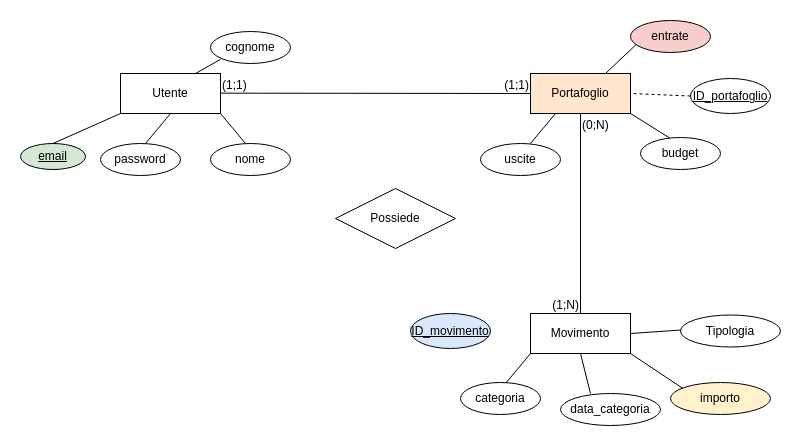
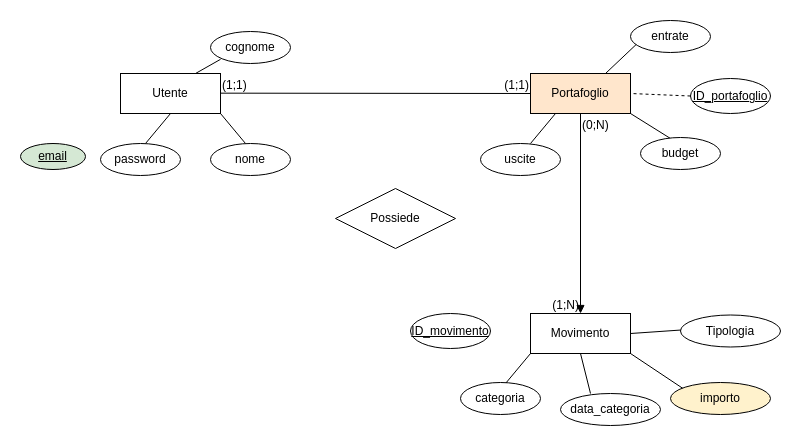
  <mxCell id="0" />
  <mxCell id="1" parent="0" />
  <mxCell id="2" value="Utente" style="whiteSpace=wrap;html=1;align=center;" parent="1" vertex="1"><mxGeometry x="120" y="73" width="100" height="40" as="geometry" /></mxCell>
  <mxCell id="3" value="Portafoglio" style="whiteSpace=wrap;html=1;align=center;fillColor=#ffe6cc;" parent="1" vertex="1"><mxGeometry x="530" y="73" width="100" height="40" as="geometry" /></mxCell>
  <mxCell id="4" value="" style="endArrow=none;html=1;rounded=0;entryX=0;entryY=0.5;entryDx=0;entryDy=0;" parent="1" target="3" edge="1"><mxGeometry relative="1" as="geometry"><mxPoint x="220" y="92.66" as="sourcePoint" /><mxPoint x="380" y="92.66" as="targetPoint" /></mxGeometry></mxCell>
  <mxCell id="5" value="(1;1)" style="resizable=0;html=1;whiteSpace=wrap;align=left;verticalAlign=bottom;" parent="4" connectable="0" vertex="1"><mxGeometry x="-1" relative="1" as="geometry" /></mxCell>
  <mxCell id="6" value="(1;1)" style="resizable=0;html=1;whiteSpace=wrap;align=right;verticalAlign=bottom;" parent="4" connectable="0" vertex="1"><mxGeometry x="1" relative="1" as="geometry" /></mxCell>
  <mxCell id="7" value="Possiede" style="shape=rhombus;perimeter=rhombusPerimeter;whiteSpace=wrap;html=1;align=center;" parent="1" vertex="1"><mxGeometry x="335" y="188" width="120" height="60" as="geometry" /></mxCell>
- <mxCell id="8" value="" style="endArrow=none;html=1;rounded=0;exitX=0.5;exitY=0;exitDx=0;exitDy=0;entryX=0;entryY=1;entryDx=0;entryDy=0;" parent="1" source="21" target="2" edge="1"><mxGeometry width="50" height="50" relative="1" as="geometry"><mxPoint x="55" y="133" as="sourcePoint" /><mxPoint x="120" y="113" as="targetPoint" /></mxGeometry></mxCell>
  <mxCell id="9" value="" style="endArrow=none;html=1;rounded=0;exitX=0.5;exitY=0;exitDx=0;exitDy=0;entryX=0.5;entryY=1;entryDx=0;entryDy=0;" parent="1" target="2" edge="1"><mxGeometry width="50" height="50" relative="1" as="geometry"><mxPoint x="145" y="143" as="sourcePoint" /><mxPoint x="210" y="123" as="targetPoint" /></mxGeometry></mxCell>
  <mxCell id="10" value="" style="endArrow=none;html=1;rounded=0;exitX=0.5;exitY=0;exitDx=0;exitDy=0;entryX=1;entryY=1;entryDx=0;entryDy=0;" parent="1" target="2" edge="1"><mxGeometry width="50" height="50" relative="1" as="geometry"><mxPoint x="245" y="143" as="sourcePoint" /><mxPoint x="220" y="93" as="targetPoint" /></mxGeometry></mxCell>
  <mxCell id="11" value="" style="endArrow=none;html=1;rounded=0;exitX=0.75;exitY=0;exitDx=0;exitDy=0;entryX=0;entryY=1;entryDx=0;entryDy=0;" parent="1" source="2" edge="1"><mxGeometry width="50" height="50" relative="1" as="geometry"><mxPoint x="180" y="53" as="sourcePoint" /><mxPoint x="220.048" y="58.817" as="targetPoint" /></mxGeometry></mxCell>
  <mxCell id="12" value="" style="endArrow=none;html=1;rounded=0;exitX=0.5;exitY=0;exitDx=0;exitDy=0;entryX=0.25;entryY=1;entryDx=0;entryDy=0;" parent="1" target="3" edge="1"><mxGeometry width="50" height="50" relative="1" as="geometry"><mxPoint x="530" y="143" as="sourcePoint" /><mxPoint x="570" y="113" as="targetPoint" /></mxGeometry></mxCell>
- <mxCell id="13" value="" style="endArrow=none;html=1;rounded=0;exitX=0.5;exitY=1;exitDx=0;exitDy=0;entryX=0.5;entryY=0;entryDx=0;entryDy=0;" parent="1" source="3" target="16" edge="1"><mxGeometry relative="1" as="geometry"><mxPoint x="550" y="193" as="sourcePoint" /><mxPoint x="580" y="293" as="targetPoint" /></mxGeometry></mxCell>
+ <mxCell id="13" value="" style="endArrow=block;html=1;rounded=0;exitX=0.5;exitY=1;exitDx=0;exitDy=0;entryX=0.5;entryY=0;entryDx=0;entryDy=0;" parent="1" source="3" target="16" edge="1"><mxGeometry relative="1" as="geometry"><mxPoint x="550" y="193" as="sourcePoint" /><mxPoint x="580" y="293" as="targetPoint" /></mxGeometry></mxCell>
  <mxCell id="14" value="(0;N)" style="resizable=0;html=1;whiteSpace=wrap;align=left;verticalAlign=bottom;" parent="13" connectable="0" vertex="1"><mxGeometry x="-1" relative="1" as="geometry"><mxPoint y="20" as="offset" /></mxGeometry></mxCell>
  <mxCell id="15" value="(1;N)" style="resizable=0;html=1;whiteSpace=wrap;align=right;verticalAlign=bottom;" parent="13" connectable="0" vertex="1"><mxGeometry x="1" relative="1" as="geometry" /></mxCell>
  <mxCell id="16" value="Movimento" style="whiteSpace=wrap;html=1;align=center;" parent="1" vertex="1"><mxGeometry x="530" y="313" width="100" height="40" as="geometry" /></mxCell>
  <mxCell id="17" value="" style="endArrow=none;html=1;rounded=0;entryX=0;entryY=1;entryDx=0;entryDy=0;" parent="1" target="16" edge="1"><mxGeometry width="50" height="50" relative="1" as="geometry"><mxPoint x="505" y="383" as="sourcePoint" /><mxPoint x="555" y="333" as="targetPoint" /></mxGeometry></mxCell>
  <mxCell id="18" value="" style="endArrow=none;html=1;rounded=0;entryX=0.5;entryY=1;entryDx=0;entryDy=0;exitX=0.5;exitY=0;exitDx=0;exitDy=0;" parent="1" target="16" edge="1"><mxGeometry width="50" height="50" relative="1" as="geometry"><mxPoint x="590" y="393" as="sourcePoint" /><mxPoint x="540" y="363" as="targetPoint" /></mxGeometry></mxCell>
  <mxCell id="19" value="" style="endArrow=none;html=1;rounded=0;entryX=1;entryY=1;entryDx=0;entryDy=0;" parent="1" target="16" edge="1"><mxGeometry width="50" height="50" relative="1" as="geometry"><mxPoint x="690" y="393" as="sourcePoint" /><mxPoint x="740" y="343" as="targetPoint" /></mxGeometry></mxCell>
  <mxCell id="20" value="" style="endArrow=none;html=1;rounded=0;exitX=0.5;exitY=0;exitDx=0;exitDy=0;entryX=1;entryY=1;entryDx=0;entryDy=0;" parent="1" target="3" edge="1"><mxGeometry width="50" height="50" relative="1" as="geometry"><mxPoint x="670" y="138" as="sourcePoint" /><mxPoint x="620" y="130" as="targetPoint" /></mxGeometry></mxCell>
  <mxCell id="21" value="email" style="ellipse;whiteSpace=wrap;html=1;align=center;fontStyle=4;fillColor=#d5e8d4;" parent="1" vertex="1"><mxGeometry x="20" y="143" width="65" height="26" as="geometry" /></mxCell>
  <mxCell id="22" value="ID_portafoglio" style="ellipse;whiteSpace=wrap;html=1;align=center;fontStyle=4;" parent="1" vertex="1"><mxGeometry x="690" y="78" width="80" height="35" as="geometry" /></mxCell>
  <mxCell id="23" value="" style="endArrow=none;html=1;rounded=0;exitX=0;exitY=0.5;exitDx=0;exitDy=0;entryX=1;entryY=0.5;entryDx=0;entryDy=0;dashed=1;" parent="1" source="22" target="3" edge="1"><mxGeometry width="50" height="50" relative="1" as="geometry"><mxPoint x="685" y="103" as="sourcePoint" /><mxPoint x="710" y="73" as="targetPoint" /></mxGeometry></mxCell>
- <mxCell id="24" value="ID_movimento" style="ellipse;whiteSpace=wrap;html=1;align=center;fontStyle=4;fillColor=#dae8fc;" parent="1" vertex="1"><mxGeometry x="410" y="313" width="80" height="35" as="geometry" /></mxCell>
+ <mxCell id="24" value="ID_movimento" style="ellipse;whiteSpace=wrap;html=1;align=center;fontStyle=4;" parent="1" vertex="1"><mxGeometry x="410" y="313" width="80" height="35" as="geometry" /></mxCell>
  <mxCell id="25" value="password" style="ellipse;whiteSpace=wrap;html=1;align=center;" parent="1" vertex="1"><mxGeometry x="100" y="143" width="80" height="32" as="geometry" /></mxCell>
  <mxCell id="26" value="nome&lt;span style=&quot;color: rgba(0, 0, 0, 0); font-family: monospace; font-size: 0px; text-align: start; text-wrap: nowrap;&quot;&gt;%3CmxGraphModel%3E%3Croot%3E%3CmxCell%20id%3D%220%22%2F%3E%3CmxCell%20id%3D%221%22%20parent%3D%220%22%2F%3E%3CmxCell%20id%3D%222%22%20value%3D%22password%22%20style%3D%22ellipse%3BwhiteSpace%3Dwrap%3Bhtml%3D1%3Balign%3Dcenter%3B%22%20vertex%3D%221%22%20parent%3D%221%22%3E%3CmxGeometry%20x%3D%22130%22%20y%3D%22330%22%20width%3D%2280%22%20height%3D%2232%22%20as%3D%22geometry%22%2F%3E%3C%2FmxCell%3E%3C%2Froot%3E%3C%2FmxGraphModel%3E&lt;/span&gt;" style="ellipse;whiteSpace=wrap;html=1;align=center;" parent="1" vertex="1"><mxGeometry x="210" y="143" width="80" height="32" as="geometry" /></mxCell>
  <mxCell id="27" value="cognome" style="ellipse;whiteSpace=wrap;html=1;align=center;" parent="1" vertex="1"><mxGeometry x="210" y="31" width="80" height="32" as="geometry" /></mxCell>
  <mxCell id="28" value="uscite" style="ellipse;whiteSpace=wrap;html=1;align=center;" parent="1" vertex="1"><mxGeometry x="480" y="143" width="80" height="32" as="geometry" /></mxCell>
  <mxCell id="29" value="budget" style="ellipse;whiteSpace=wrap;html=1;align=center;" parent="1" vertex="1"><mxGeometry x="640" y="137" width="80" height="32" as="geometry" /></mxCell>
  <mxCell id="30" value="categoria" style="ellipse;whiteSpace=wrap;html=1;align=center;" parent="1" vertex="1"><mxGeometry x="460" y="382" width="80" height="32" as="geometry" /></mxCell>
  <mxCell id="31" value="data_categoria" style="ellipse;whiteSpace=wrap;html=1;align=center;" parent="1" vertex="1"><mxGeometry x="560" y="393" width="100" height="32" as="geometry" /></mxCell>
  <mxCell id="32" value="importo" style="ellipse;whiteSpace=wrap;html=1;align=center;fillColor=#fff2cc;" parent="1" vertex="1"><mxGeometry x="670" y="382" width="100" height="32" as="geometry" /></mxCell>
  <mxCell id="33" value="" style="endArrow=none;html=1;rounded=0;entryX=1;entryY=0.5;entryDx=0;entryDy=0;" edge="1" parent="1" target="16"><mxGeometry width="50" height="50" relative="1" as="geometry"><mxPoint x="717" y="327" as="sourcePoint" /><mxPoint x="657" y="287" as="targetPoint" /></mxGeometry></mxCell>
  <mxCell id="34" value="Tipologia" style="ellipse;whiteSpace=wrap;html=1;align=center;" vertex="1" parent="1"><mxGeometry x="680" y="314.5" width="100" height="32" as="geometry" /></mxCell>
  <mxCell id="35" value="" style="endArrow=none;html=1;rounded=0;exitX=0.5;exitY=0;exitDx=0;exitDy=0;entryX=0.75;entryY=0;entryDx=0;entryDy=0;" edge="1" parent="1" target="3"><mxGeometry width="50" height="50" relative="1" as="geometry"><mxPoint x="660" y="21" as="sourcePoint" /><mxPoint x="620" y="-7" as="targetPoint" /></mxGeometry></mxCell>
- <mxCell id="36" value="entrate" style="ellipse;whiteSpace=wrap;html=1;align=center;fillColor=#f8cecc;" vertex="1" parent="1"><mxGeometry x="630" y="20" width="80" height="32" as="geometry" /></mxCell>
+ <mxCell id="36" value="entrate" style="ellipse;whiteSpace=wrap;html=1;align=center;" vertex="1" parent="1"><mxGeometry x="630" y="20" width="80" height="32" as="geometry" /></mxCell>
